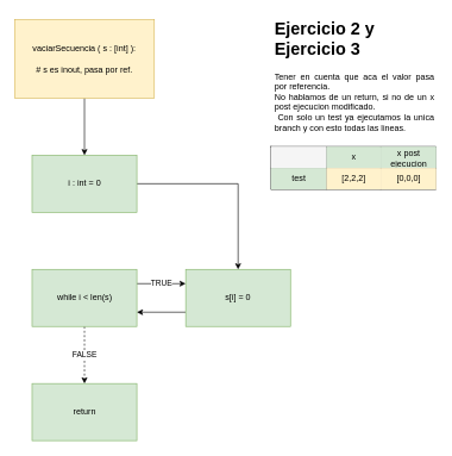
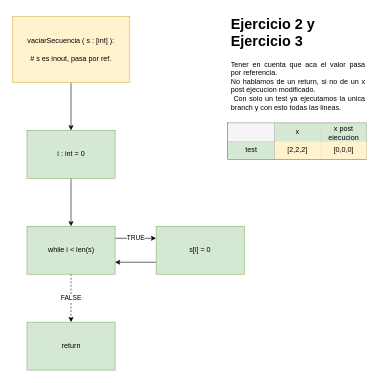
  <mxCell id="0" />
  <mxCell id="1" parent="0" />
  <mxCell id="2" value="" style="edgeStyle=orthogonalEdgeStyle;rounded=0;orthogonalLoop=1;jettySize=auto;html=1;" edge="1" parent="1" source="3" target="5"><mxGeometry relative="1" as="geometry" /></mxCell>
  <mxCell id="3" value="vaciarSecuencia ( s : [int] ):&lt;br&gt;&lt;br&gt;# s es inout, pasa por ref." style="rounded=0;whiteSpace=wrap;html=1;fillColor=#fff2cc;strokeColor=#d6b656;" vertex="1" parent="1"><mxGeometry x="20" y="27" width="196" height="110" as="geometry" /></mxCell>
- <mxCell id="4" value="" style="edgeStyle=orthogonalEdgeStyle;rounded=0;orthogonalLoop=1;jettySize=auto;html=1;" edge="1" parent="1" source="5" target="11"><mxGeometry relative="1" as="geometry" /></mxCell>
+ <mxCell id="4" value="" style="edgeStyle=orthogonalEdgeStyle;rounded=0;orthogonalLoop=1;jettySize=auto;html=1;" edge="1" parent="1" source="5" target="8"><mxGeometry relative="1" as="geometry" /></mxCell>
  <mxCell id="5" value="i : int = 0" style="rounded=0;whiteSpace=wrap;html=1;fillColor=#d5e8d4;strokeColor=#82b366;" vertex="1" parent="1"><mxGeometry x="44.5" y="217" width="147" height="80" as="geometry" /></mxCell>
  <mxCell id="6" value="FALSE" style="edgeStyle=orthogonalEdgeStyle;rounded=0;orthogonalLoop=1;jettySize=auto;html=1;dashed=1;" edge="1" parent="1" source="8" target="9"><mxGeometry relative="1" as="geometry" /></mxCell>
  <mxCell id="7" value="TRUE" style="edgeStyle=orthogonalEdgeStyle;rounded=0;orthogonalLoop=1;jettySize=auto;html=1;exitX=1;exitY=0.25;exitDx=0;exitDy=0;entryX=0;entryY=0.25;entryDx=0;entryDy=0;" edge="1" parent="1" source="8" target="11"><mxGeometry relative="1" as="geometry" /></mxCell>
  <mxCell id="8" value="while i &amp;lt; len(s)" style="rounded=0;whiteSpace=wrap;html=1;fillColor=#d5e8d4;strokeColor=#82b366;" vertex="1" parent="1"><mxGeometry x="44.5" y="377" width="147" height="80" as="geometry" /></mxCell>
  <mxCell id="9" value="return" style="rounded=0;whiteSpace=wrap;html=1;fillColor=#d5e8d4;strokeColor=#82b366;" vertex="1" parent="1"><mxGeometry x="44.5" y="537" width="147" height="80" as="geometry" /></mxCell>
  <mxCell id="10" style="edgeStyle=orthogonalEdgeStyle;rounded=0;orthogonalLoop=1;jettySize=auto;html=1;exitX=0;exitY=0.75;exitDx=0;exitDy=0;entryX=1;entryY=0.75;entryDx=0;entryDy=0;" edge="1" parent="1" source="11" target="8"><mxGeometry relative="1" as="geometry" /></mxCell>
  <mxCell id="11" value="s[i] = 0" style="rounded=0;whiteSpace=wrap;html=1;fillColor=#d5e8d4;strokeColor=#82b366;" vertex="1" parent="1"><mxGeometry x="260" y="377" width="147" height="80" as="geometry" /></mxCell>
  <mxCell id="12" value="&lt;h1&gt;Ejercicio 2 y&lt;br&gt;Ejercicio 3&lt;/h1&gt;&lt;div&gt;&lt;div style=&quot;border-color: var(--border-color); text-align: justify;&quot;&gt;Tener en cuenta que aca el valor pasa por referencia.&lt;/div&gt;&lt;div style=&quot;border-color: var(--border-color); text-align: justify;&quot;&gt;&lt;span style=&quot;border-color: var(--border-color); background-color: initial;&quot;&gt;No hablamos de un return,&amp;nbsp;&lt;/span&gt;&lt;span style=&quot;border-color: var(--border-color); background-color: initial;&quot;&gt;si no de un x post ejecucion modificado.&lt;/span&gt;&lt;/div&gt;&lt;div style=&quot;border-color: var(--border-color); text-align: justify;&quot;&gt;&amp;nbsp;Con solo un test ya ejecutamos la unica branch y con esto todas las lineas.&lt;/div&gt;&lt;/div&gt;" style="text;html=1;strokeColor=none;fillColor=none;spacing=5;spacingTop=-20;whiteSpace=wrap;overflow=hidden;rounded=0;" vertex="1" parent="1"><mxGeometry x="379.5" y="20" width="231.5" height="175" as="geometry" /></mxCell>
  <mxCell id="13" value="" style="shape=table;startSize=0;container=1;collapsible=0;childLayout=tableLayout;" vertex="1" parent="1"><mxGeometry x="379.5" y="205" width="231.5" height="60" as="geometry" /></mxCell>
  <mxCell id="14" value="" style="shape=tableRow;horizontal=0;startSize=0;swimlaneHead=0;swimlaneBody=0;strokeColor=inherit;top=0;left=0;bottom=0;right=0;collapsible=0;dropTarget=0;fillColor=none;points=[[0,0.5],[1,0.5]];portConstraint=eastwest;" vertex="1" parent="13"><mxGeometry width="231.5" height="30" as="geometry" /></mxCell>
  <mxCell id="15" value="" style="shape=partialRectangle;html=1;whiteSpace=wrap;connectable=0;strokeColor=#666666;overflow=hidden;fillColor=#f5f5f5;top=0;left=0;bottom=0;right=0;pointerEvents=1;fontColor=#333333;" vertex="1" parent="14"><mxGeometry width="78" height="30" as="geometry"><mxRectangle width="78" height="30" as="alternateBounds" /></mxGeometry></mxCell>
  <mxCell id="16" value="x" style="shape=partialRectangle;html=1;whiteSpace=wrap;connectable=0;strokeColor=#82b366;overflow=hidden;fillColor=#d5e8d4;top=0;left=0;bottom=0;right=0;pointerEvents=1;" vertex="1" parent="14"><mxGeometry x="78" width="76" height="30" as="geometry"><mxRectangle width="76" height="30" as="alternateBounds" /></mxGeometry></mxCell>
  <mxCell id="17" value="x post ejecucion" style="shape=partialRectangle;html=1;whiteSpace=wrap;connectable=0;strokeColor=#82b366;overflow=hidden;fillColor=#d5e8d4;top=0;left=0;bottom=0;right=0;pointerEvents=1;" vertex="1" parent="14"><mxGeometry x="154" width="78" height="30" as="geometry"><mxRectangle width="78" height="30" as="alternateBounds" /></mxGeometry></mxCell>
  <mxCell id="18" value="" style="shape=tableRow;horizontal=0;startSize=0;swimlaneHead=0;swimlaneBody=0;strokeColor=inherit;top=0;left=0;bottom=0;right=0;collapsible=0;dropTarget=0;fillColor=none;points=[[0,0.5],[1,0.5]];portConstraint=eastwest;" vertex="1" parent="13"><mxGeometry y="30" width="231.5" height="30" as="geometry" /></mxCell>
  <mxCell id="19" value="test" style="shape=partialRectangle;html=1;whiteSpace=wrap;connectable=0;strokeColor=#82b366;overflow=hidden;fillColor=#d5e8d4;top=0;left=0;bottom=0;right=0;pointerEvents=1;" vertex="1" parent="18"><mxGeometry width="78" height="30" as="geometry"><mxRectangle width="78" height="30" as="alternateBounds" /></mxGeometry></mxCell>
  <mxCell id="20" value="[2,2,2]" style="shape=partialRectangle;html=1;whiteSpace=wrap;connectable=0;strokeColor=#d6b656;overflow=hidden;fillColor=#fff2cc;top=0;left=0;bottom=0;right=0;pointerEvents=1;" vertex="1" parent="18"><mxGeometry x="78" width="76" height="30" as="geometry"><mxRectangle width="76" height="30" as="alternateBounds" /></mxGeometry></mxCell>
  <mxCell id="21" value="[0,0,0]" style="shape=partialRectangle;html=1;whiteSpace=wrap;connectable=0;strokeColor=#d6b656;overflow=hidden;fillColor=#fff2cc;top=0;left=0;bottom=0;right=0;pointerEvents=1;" vertex="1" parent="18"><mxGeometry x="154" width="78" height="30" as="geometry"><mxRectangle width="78" height="30" as="alternateBounds" /></mxGeometry></mxCell>
